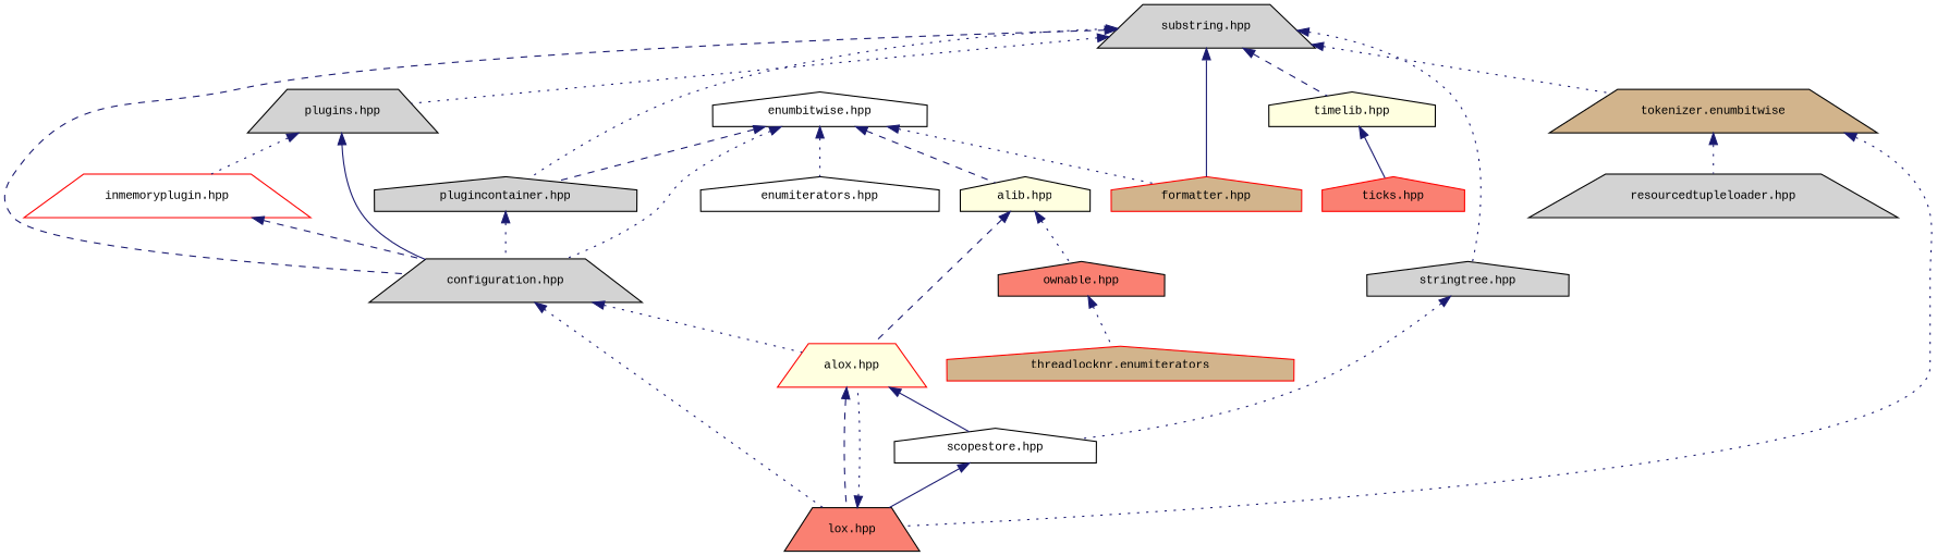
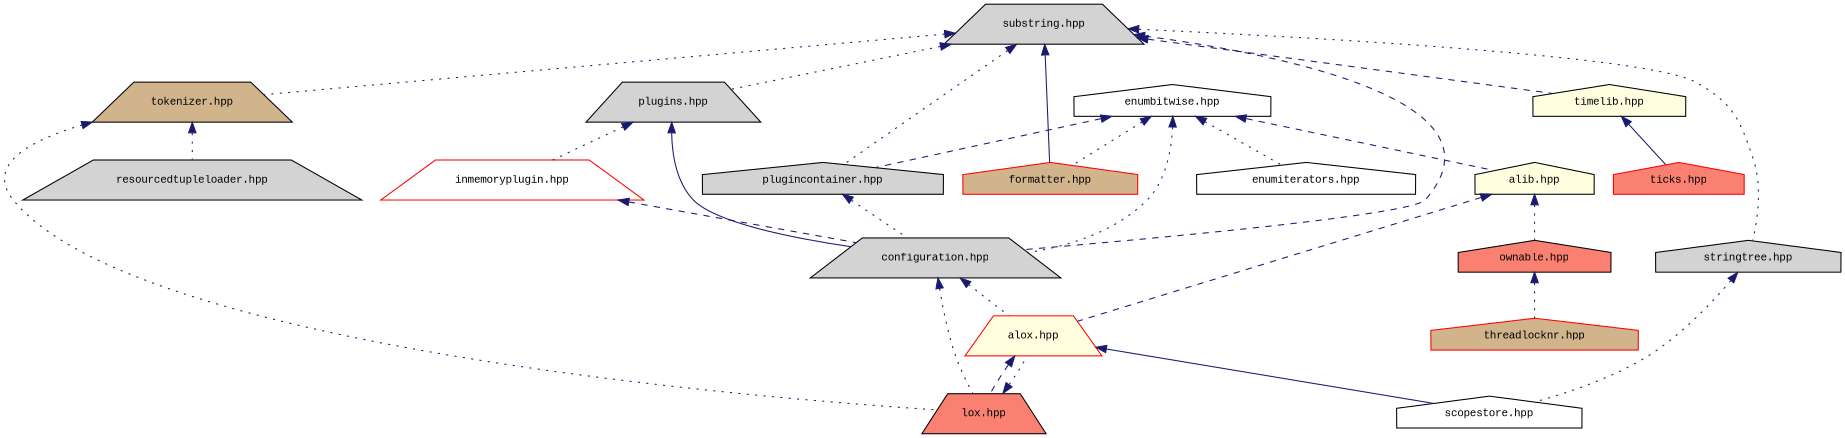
  digraph {
    fontname="Liberation Mono"
    node [color=black fillcolor=lightgrey fontname="Liberation Mono" fontsize=10 shape=house style=filled]
    edge [color=midnightblue dir=back fontname="Liberation Mono" fontsize=10 labelfontname=Helvetica labelfontsize=10 style=dotted]
    n1 [fillcolor=white fontcolor=black height=0.2 label="enumbitwise.hpp" width=0.4]
    n2 [fillcolor=lightyellow height=0.2 label="alib.hpp" width=0.4]
    n3 [height=0.2 label="configuration.hpp" shape=trapezium width=0.4]
    n4 [height=0.2 label="plugincontainer.hpp" width=0.4]
    n5 [fillcolor=white height=0.2 label="enumiterators.hpp" width=0.4]
    n6 [color=red fillcolor=tan height=0.2 label="formatter.hpp" width=0.4]
    n7 [fillcolor=salmon height=0.2 label="ownable.hpp" width=0.4]
    n8 [color=red fillcolor=lightyellow height=0.2 label="alox.hpp" shape=trapezium width=0.4]
    n9 [fillcolor=salmon height=0.2 label="lox.hpp" shape=trapezium width=0.4]
    n10 [height=0.2 label="substring.hpp" shape=trapezium width=0.4]
    n11 [height=0.2 label="plugins.hpp" shape=trapezium width=0.4]
-   n12 [fillcolor=tan height=0.2 label="tokenizer.enumbitwise" shape=trapezium width=0.4]
+   n12 [fillcolor=tan height=0.2 label="tokenizer.hpp" shape=trapezium width=0.4]
    n13 [fillcolor=lightyellow height=0.2 label="timelib.hpp" width=0.4]
    n14 [height=0.2 label="stringtree.hpp" width=0.4]
-   n15 [color=red fillcolor=tan height=0.2 label="threadlocknr.enumiterators" width=0.4]
+   n15 [color=red fillcolor=tan height=0.2 label="threadlocknr.hpp" width=0.4]
    n16 [fillcolor=white height=0.2 label="scopestore.hpp" width=0.4]
    n17 [color=red fillcolor=white height=0.2 label="inmemoryplugin.hpp" shape=trapezium width=0.4]
    n18 [height=0.2 label="resourcedtupleloader.hpp" shape=trapezium width=0.4]
    n19 [color=red fillcolor=salmon height=0.2 label="ticks.hpp" width=0.4]
    n1 -> n2 [style=dashed]
    n1 -> n3
    n1 -> n4 [style=dashed]
    n1 -> n5
    n1 -> n6
    n2 -> n7
    n2 -> n8 [style=dashed]
    n3 -> n8
    n3 -> n9
    n4 -> n3
    n7 -> n15
    n8 -> n9 [style=dashed]
    n8 -> n16 [style=solid]
    n9 -> n8
    n10 -> n3 [style=dashed]
    n10 -> n4
    n10 -> n6 [style=solid]
    n10 -> n11
    n10 -> n12
    n10 -> n13 [style=dashed]
    n10 -> n14
    n11 -> n3 [style=solid]
    n11 -> n17
    n12 -> n9
    n12 -> n18
    n13 -> n19 [style=solid]
    n14 -> n16
-   n16 -> n9 [style=solid]
    n17 -> n3 [style=dashed]
  }
